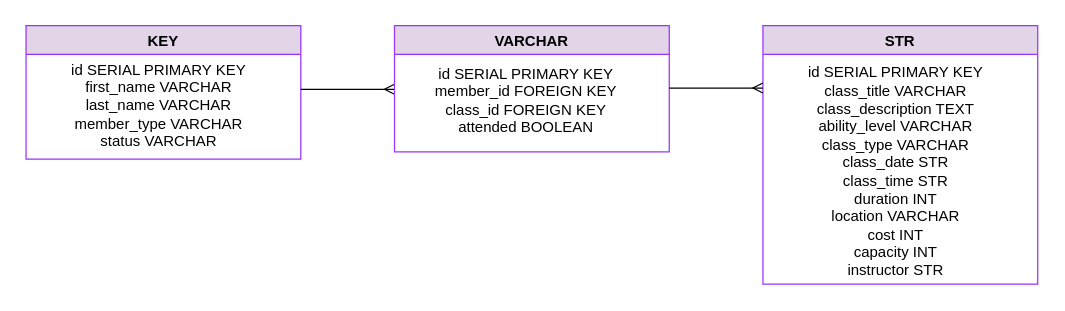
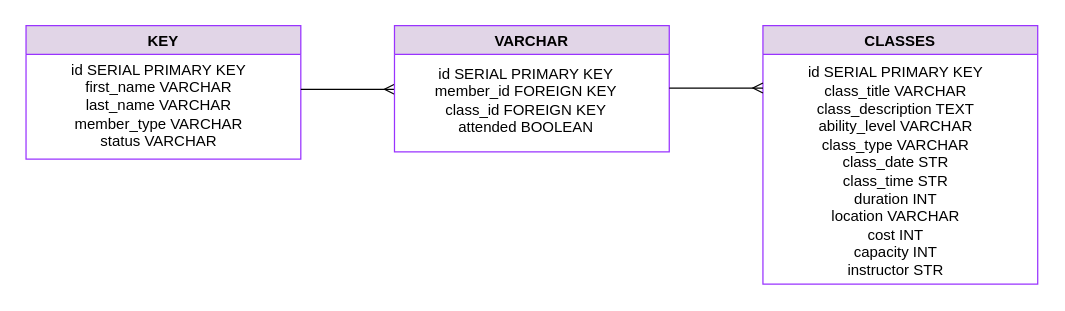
  <mxCell id="0" />
  <mxCell id="1" parent="0" />
  <mxCell id="2" value="KEY" style="swimlane;fillColor=#e1d5e7;strokeColor=#9933FF;" parent="1" vertex="1"><mxGeometry x="20" y="20" width="220" height="107" as="geometry" /></mxCell>
  <mxCell id="3" value="id SERIAL PRIMARY KEY&lt;br&gt;first_name VARCHAR&lt;br&gt;last_name VARCHAR&lt;br&gt;member_type VARCHAR&lt;br&gt;status VARCHAR" style="text;html=1;align=center;verticalAlign=middle;resizable=0;points=[];autosize=1;" parent="2" vertex="1"><mxGeometry x="26" y="24" width="160" height="80" as="geometry" /></mxCell>
  <mxCell id="4" value="" style="edgeStyle=entityRelationEdgeStyle;fontSize=12;html=1;endArrow=ERmany;" parent="1" edge="1"><mxGeometry width="100" height="100" relative="1" as="geometry"><mxPoint x="240" y="71" as="sourcePoint" /><mxPoint x="315" y="71" as="targetPoint" /></mxGeometry></mxCell>
  <mxCell id="5" value="VARCHAR" style="swimlane;fillColor=#e1d5e7;strokeColor=#9933FF;startSize=23;" parent="1" vertex="1"><mxGeometry x="315" y="20" width="220" height="101" as="geometry" /></mxCell>
  <mxCell id="6" value="id SERIAL PRIMARY KEY&lt;br&gt;member_id FOREIGN KEY&lt;br&gt;class_id FOREIGN KEY&lt;br&gt;attended BOOLEAN" style="text;html=1;align=center;verticalAlign=middle;resizable=0;points=[];autosize=1;" parent="5" vertex="1"><mxGeometry x="25" y="30" width="160" height="60" as="geometry" /></mxCell>
- <mxCell id="7" value="STR" style="swimlane;fillColor=#e1d5e7;strokeColor=#9933FF;startSize=23;" parent="1" vertex="1"><mxGeometry x="610" y="20" width="220" height="207" as="geometry" /></mxCell>
+ <mxCell id="7" value="CLASSES" style="swimlane;fillColor=#e1d5e7;strokeColor=#9933FF;startSize=23;" parent="1" vertex="1"><mxGeometry x="610" y="20" width="220" height="207" as="geometry" /></mxCell>
  <mxCell id="8" value="id SERIAL PRIMARY KEY&lt;br&gt;class_title VARCHAR&lt;br&gt;class_description TEXT&lt;br&gt;ability_level VARCHAR&lt;br&gt;class_type VARCHAR&lt;br&gt;class_date STR&lt;br&gt;class_time STR&lt;br&gt;duration INT&lt;br&gt;location VARCHAR&lt;br&gt;cost INT&lt;br&gt;capacity INT&lt;br&gt;instructor STR" style="text;html=1;align=center;verticalAlign=middle;resizable=0;points=[];autosize=1;" parent="7" vertex="1"><mxGeometry x="26" y="32" width="160" height="170" as="geometry" /></mxCell>
  <mxCell id="9" value="" style="edgeStyle=entityRelationEdgeStyle;fontSize=12;html=1;endArrow=ERmany;" parent="1" edge="1"><mxGeometry width="100" height="100" relative="1" as="geometry"><mxPoint x="535" y="70" as="sourcePoint" /><mxPoint x="610" y="70" as="targetPoint" /></mxGeometry></mxCell>
